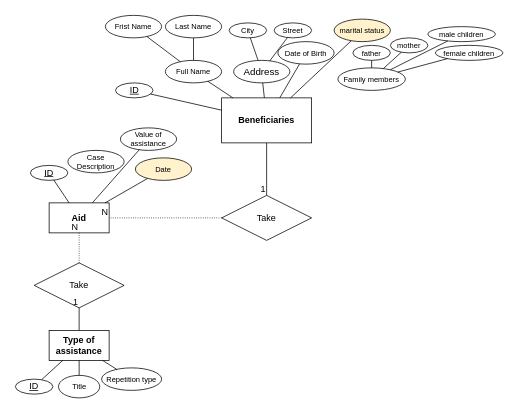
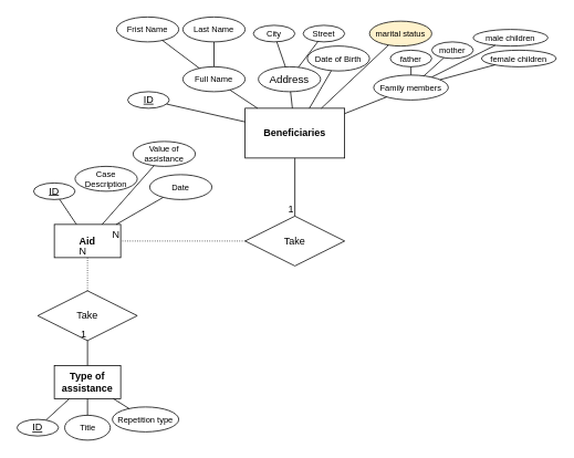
  <mxCell id="0" />
  <mxCell id="1" parent="0" />
  <mxCell id="2" value="&lt;h4 data-pm-slice=&quot;1 1 []&quot;&gt;&lt;strong&gt;Beneficiaries&lt;/strong&gt;&lt;/h4&gt;" style="rounded=0;whiteSpace=wrap;html=1;" vertex="1" parent="1"><mxGeometry x="295" y="130" width="120" height="60" as="geometry" /></mxCell>
  <mxCell id="3" value="ID" style="ellipse;whiteSpace=wrap;html=1;align=center;fontStyle=4;" vertex="1" parent="1"><mxGeometry x="153.5" y="110" width="50" height="20" as="geometry" /></mxCell>
  <mxCell id="4" value="" style="endArrow=none;html=1;rounded=0;" edge="1" parent="1" source="3" target="2"><mxGeometry relative="1" as="geometry"><mxPoint x="150" y="350" as="sourcePoint" /><mxPoint x="310" y="350" as="targetPoint" /></mxGeometry></mxCell>
  <mxCell id="5" value="Full Name" style="ellipse;whiteSpace=wrap;html=1;align=center;fontSize=10;" vertex="1" parent="1"><mxGeometry x="220" y="80" width="75" height="30" as="geometry" /></mxCell>
  <mxCell id="6" value="" style="endArrow=none;html=1;rounded=0;" edge="1" parent="1" source="5" target="2"><mxGeometry relative="1" as="geometry"><mxPoint x="210" y="122" as="sourcePoint" /><mxPoint x="305" y="152" as="targetPoint" /></mxGeometry></mxCell>
  <mxCell id="7" value="Frist Name" style="ellipse;whiteSpace=wrap;html=1;align=center;fontSize=10;" vertex="1" parent="1"><mxGeometry x="140" y="20" width="75" height="30" as="geometry" /></mxCell>
  <mxCell id="8" value="Last Name" style="ellipse;whiteSpace=wrap;html=1;align=center;fontSize=10;" vertex="1" parent="1"><mxGeometry x="220" y="20" width="75" height="30" as="geometry" /></mxCell>
  <mxCell id="9" value="" style="endArrow=none;html=1;rounded=0;fontSize=10;" edge="1" parent="1" source="8" target="5"><mxGeometry relative="1" as="geometry"><mxPoint x="311" y="40" as="sourcePoint" /><mxPoint x="307" y="140" as="targetPoint" /></mxGeometry></mxCell>
  <mxCell id="10" value="" style="endArrow=none;html=1;rounded=0;fontSize=10;" edge="1" parent="1" source="7" target="5"><mxGeometry relative="1" as="geometry"><mxPoint x="307" y="59" as="sourcePoint" /><mxPoint x="290" y="81" as="targetPoint" /></mxGeometry></mxCell>
  <mxCell id="11" value="Address" style="ellipse;whiteSpace=wrap;html=1;align=center;fontSize=13;" vertex="1" parent="1"><mxGeometry x="311" y="80" width="75" height="30" as="geometry" /></mxCell>
  <mxCell id="12" value="Street" style="ellipse;whiteSpace=wrap;html=1;align=center;fontSize=10;" vertex="1" parent="1"><mxGeometry x="365" y="30" width="50" height="20" as="geometry" /></mxCell>
  <mxCell id="13" value="City" style="ellipse;whiteSpace=wrap;html=1;align=center;fontSize=10;" vertex="1" parent="1"><mxGeometry x="305" y="30" width="50" height="20" as="geometry" /></mxCell>
  <mxCell id="14" value="" style="endArrow=none;html=1;rounded=0;" edge="1" parent="1" source="11" target="2"><mxGeometry relative="1" as="geometry"><mxPoint x="325" y="119" as="sourcePoint" /><mxPoint x="341" y="140" as="targetPoint" /></mxGeometry></mxCell>
  <mxCell id="15" value="" style="endArrow=none;html=1;rounded=0;fontSize=10;" edge="1" parent="1" source="13" target="11"><mxGeometry relative="1" as="geometry"><mxPoint x="394" y="118" as="sourcePoint" /><mxPoint x="367" y="140" as="targetPoint" /></mxGeometry></mxCell>
  <mxCell id="16" value="" style="endArrow=none;html=1;rounded=0;fontSize=10;" edge="1" parent="1" source="12" target="11"><mxGeometry relative="1" as="geometry"><mxPoint x="423" y="60" as="sourcePoint" /><mxPoint x="419" y="80" as="targetPoint" /></mxGeometry></mxCell>
  <mxCell id="17" value="marital status" style="ellipse;whiteSpace=wrap;html=1;align=center;fontSize=10;fillColor=#fff2cc;" vertex="1" parent="1"><mxGeometry x="445" y="25" width="75" height="30" as="geometry" /></mxCell>
  <mxCell id="18" value="" style="endArrow=none;html=1;rounded=0;" edge="1" parent="1" source="17" target="2"><mxGeometry relative="1" as="geometry"><mxPoint x="428" y="118" as="sourcePoint" /><mxPoint x="401" y="140" as="targetPoint" /></mxGeometry></mxCell>
  <mxCell id="19" value="Date of Birth" style="ellipse;whiteSpace=wrap;html=1;align=center;fontSize=10;" vertex="1" parent="1"><mxGeometry x="370" y="55" width="75" height="30" as="geometry" /></mxCell>
  <mxCell id="20" value="" style="endArrow=none;html=1;rounded=0;" edge="1" parent="1" source="19" target="2"><mxGeometry relative="1" as="geometry"><mxPoint x="438" y="128" as="sourcePoint" /><mxPoint x="425" y="144" as="targetPoint" /></mxGeometry></mxCell>
  <mxCell id="21" value="Family members" style="ellipse;whiteSpace=wrap;html=1;align=center;fontSize=10;" vertex="1" parent="1"><mxGeometry x="450" y="90" width="90" height="30" as="geometry" /></mxCell>
+ <mxCell id="22" value="" style="endArrow=none;html=1;rounded=0;" edge="1" parent="1" source="21" target="2"><mxGeometry relative="1" as="geometry"><mxPoint x="482" y="64" as="sourcePoint" /><mxPoint x="398" y="140" as="targetPoint" /></mxGeometry></mxCell>
  <mxCell id="23" value="father" style="ellipse;whiteSpace=wrap;html=1;align=center;fontSize=10;" vertex="1" parent="1"><mxGeometry x="470" y="60" width="50" height="20" as="geometry" /></mxCell>
  <mxCell id="24" value="" style="endArrow=none;html=1;rounded=0;" edge="1" parent="1" source="23" target="21"><mxGeometry relative="1" as="geometry"><mxPoint x="476" y="126" as="sourcePoint" /><mxPoint x="425" y="146" as="targetPoint" /></mxGeometry></mxCell>
  <mxCell id="25" value="mother" style="ellipse;whiteSpace=wrap;html=1;align=center;fontSize=10;" vertex="1" parent="1"><mxGeometry x="520" y="50" width="50" height="20" as="geometry" /></mxCell>
  <mxCell id="26" value="" style="endArrow=none;html=1;rounded=0;" edge="1" parent="1" source="25" target="21"><mxGeometry relative="1" as="geometry"><mxPoint x="516" y="151" as="sourcePoint" /><mxPoint x="547" y="116" as="targetPoint" /></mxGeometry></mxCell>
  <mxCell id="27" value="male children" style="ellipse;whiteSpace=wrap;html=1;align=center;fontSize=10;" vertex="1" parent="1"><mxGeometry x="570" y="35" width="90" height="20" as="geometry" /></mxCell>
  <mxCell id="28" value="" style="endArrow=none;html=1;rounded=0;" edge="1" parent="1" source="27" target="21"><mxGeometry relative="1" as="geometry"><mxPoint x="526" y="161" as="sourcePoint" /><mxPoint x="544" y="108" as="targetPoint" /></mxGeometry></mxCell>
  <mxCell id="29" value="female children" style="ellipse;whiteSpace=wrap;html=1;align=center;fontSize=10;" vertex="1" parent="1"><mxGeometry x="580" y="60" width="90" height="20" as="geometry" /></mxCell>
  <mxCell id="30" value="" style="endArrow=none;html=1;rounded=0;" edge="1" parent="1" source="29" target="21"><mxGeometry relative="1" as="geometry"><mxPoint x="500" y="181" as="sourcePoint" /><mxPoint x="510" y="131" as="targetPoint" /></mxGeometry></mxCell>
  <mxCell id="31" value="&lt;h4 data-pm-slice=&quot;1 1 []&quot;&gt;Aid&lt;br&gt;&lt;/h4&gt;" style="rounded=0;whiteSpace=wrap;html=1;" vertex="1" parent="1"><mxGeometry x="65" y="270" width="80" height="40" as="geometry" /></mxCell>
  <mxCell id="32" value="ID" style="ellipse;whiteSpace=wrap;html=1;align=center;fontStyle=4;" vertex="1" parent="1"><mxGeometry x="40" y="220" width="50" height="20" as="geometry" /></mxCell>
  <mxCell id="33" value="" style="endArrow=none;html=1;rounded=0;" edge="1" parent="1" source="32" target="31"><mxGeometry relative="1" as="geometry"><mxPoint x="-75" y="440" as="sourcePoint" /><mxPoint x="70" y="236" as="targetPoint" /></mxGeometry></mxCell>
  <mxCell id="34" value="Case Description" style="ellipse;whiteSpace=wrap;html=1;align=center;fontSize=10;" vertex="1" parent="1"><mxGeometry x="90" y="200" width="75" height="30" as="geometry" /></mxCell>
  <mxCell id="35" value="Value of assistance" style="ellipse;whiteSpace=wrap;html=1;align=center;fontSize=10;" vertex="1" parent="1"><mxGeometry x="160" y="170" width="75" height="30" as="geometry" /></mxCell>
  <mxCell id="36" value="" style="endArrow=none;html=1;rounded=0;" edge="1" parent="1" source="35" target="31"><mxGeometry relative="1" as="geometry"><mxPoint x="235" y="217" as="sourcePoint" /><mxPoint x="211" y="255" as="targetPoint" /></mxGeometry></mxCell>
- <mxCell id="37" value="Date" style="ellipse;whiteSpace=wrap;html=1;align=center;fontSize=10;fillColor=#fff2cc;" vertex="1" parent="1"><mxGeometry x="180" y="210" width="75" height="30" as="geometry" /></mxCell>
+ <mxCell id="37" value="Date" style="ellipse;whiteSpace=wrap;html=1;align=center;fontSize=10;" vertex="1" parent="1"><mxGeometry x="180" y="210" width="75" height="30" as="geometry" /></mxCell>
  <mxCell id="38" value="" style="endArrow=none;html=1;rounded=0;" edge="1" parent="1" source="37" target="31"><mxGeometry relative="1" as="geometry"><mxPoint x="242.75" y="247" as="sourcePoint" /><mxPoint x="148.75" y="300" as="targetPoint" /></mxGeometry></mxCell>
  <mxCell id="39" value="Take" style="shape=rhombus;perimeter=rhombusPerimeter;whiteSpace=wrap;html=1;align=center;" vertex="1" parent="1"><mxGeometry x="295" y="260" width="120" height="60" as="geometry" /></mxCell>
  <mxCell id="40" value="&lt;h4 data-pm-slice=&quot;1 1 []&quot;&gt;Type of assistance&lt;br&gt;&lt;/h4&gt;" style="rounded=0;whiteSpace=wrap;html=1;" vertex="1" parent="1"><mxGeometry x="65" y="440" width="80" height="40" as="geometry" /></mxCell>
  <mxCell id="41" value="ID" style="ellipse;whiteSpace=wrap;html=1;align=center;fontStyle=4;" vertex="1" parent="1"><mxGeometry y="505" width="50" height="20" as="geometry" x="20" /></mxCell>
  <mxCell id="42" value="" style="endArrow=none;html=1;rounded=0;" edge="1" parent="1" source="41" target="40"><mxGeometry relative="1" as="geometry"><mxPoint x="60.032" y="500.84" as="sourcePoint" /><mxPoint x="100" y="340" as="targetPoint" /></mxGeometry></mxCell>
  <mxCell id="43" value="Title" style="ellipse;whiteSpace=wrap;html=1;align=center;fontSize=10;" vertex="1" parent="1"><mxGeometry x="77.5" y="500" width="55" height="30" as="geometry" /></mxCell>
  <mxCell id="44" value="" style="endArrow=none;html=1;rounded=0;" edge="1" parent="1" source="43" target="40"><mxGeometry relative="1" as="geometry"><mxPoint x="190" y="522" as="sourcePoint" /><mxPoint x="150" y="560" as="targetPoint" /></mxGeometry></mxCell>
  <mxCell id="45" value="Repetition type" style="ellipse;whiteSpace=wrap;html=1;align=center;fontSize=10;" vertex="1" parent="1"><mxGeometry x="135" y="490" width="80" height="30" as="geometry" /></mxCell>
  <mxCell id="46" value="" style="endArrow=none;html=1;rounded=0;" edge="1" parent="1" source="45" target="40"><mxGeometry relative="1" as="geometry"><mxPoint x="247.5" y="512" as="sourcePoint" /><mxPoint x="162.5" y="470" as="targetPoint" /></mxGeometry></mxCell>
  <mxCell id="47" value="" style="endArrow=none;html=1;rounded=0;" edge="1" parent="1" source="2" target="39"><mxGeometry relative="1" as="geometry"><mxPoint x="230" y="380" as="sourcePoint" /><mxPoint x="390" y="380" as="targetPoint" /></mxGeometry></mxCell>
  <mxCell id="48" value="1" style="resizable=0;html=1;whiteSpace=wrap;align=right;verticalAlign=bottom;" connectable="0" vertex="1" parent="47"><mxGeometry x="1" relative="1" as="geometry" /></mxCell>
  <mxCell id="49" value="" style="endArrow=none;html=1;rounded=0;dashed=1;dashPattern=1 2;" edge="1" parent="1" source="39" target="31"><mxGeometry relative="1" as="geometry"><mxPoint x="150" y="360" as="sourcePoint" /><mxPoint x="310" y="360" as="targetPoint" /></mxGeometry></mxCell>
  <mxCell id="50" value="N" style="resizable=0;html=1;whiteSpace=wrap;align=right;verticalAlign=bottom;" connectable="0" vertex="1" parent="49"><mxGeometry x="1" relative="1" as="geometry" /></mxCell>
  <mxCell id="51" value="Take" style="shape=rhombus;perimeter=rhombusPerimeter;whiteSpace=wrap;html=1;align=center;" vertex="1" parent="1"><mxGeometry x="45" y="350" width="120" height="60" as="geometry" /></mxCell>
  <mxCell id="52" value="" style="endArrow=none;html=1;rounded=0;" edge="1" parent="1" source="40" target="51"><mxGeometry relative="1" as="geometry"><mxPoint x="365" y="200" as="sourcePoint" /><mxPoint x="365" y="270" as="targetPoint" /></mxGeometry></mxCell>
  <mxCell id="53" value="1" style="resizable=0;html=1;whiteSpace=wrap;align=right;verticalAlign=bottom;" connectable="0" vertex="1" parent="52"><mxGeometry x="1" relative="1" as="geometry" /></mxCell>
  <mxCell id="54" value="" style="endArrow=none;html=1;rounded=0;dashed=1;dashPattern=1 2;" edge="1" parent="1" source="51" target="31"><mxGeometry relative="1" as="geometry"><mxPoint x="305" y="300" as="sourcePoint" /><mxPoint x="155" y="300" as="targetPoint" /></mxGeometry></mxCell>
  <mxCell id="55" value="N" style="resizable=0;html=1;whiteSpace=wrap;align=right;verticalAlign=bottom;" connectable="0" vertex="1" parent="54"><mxGeometry x="1" relative="1" as="geometry" /></mxCell>
